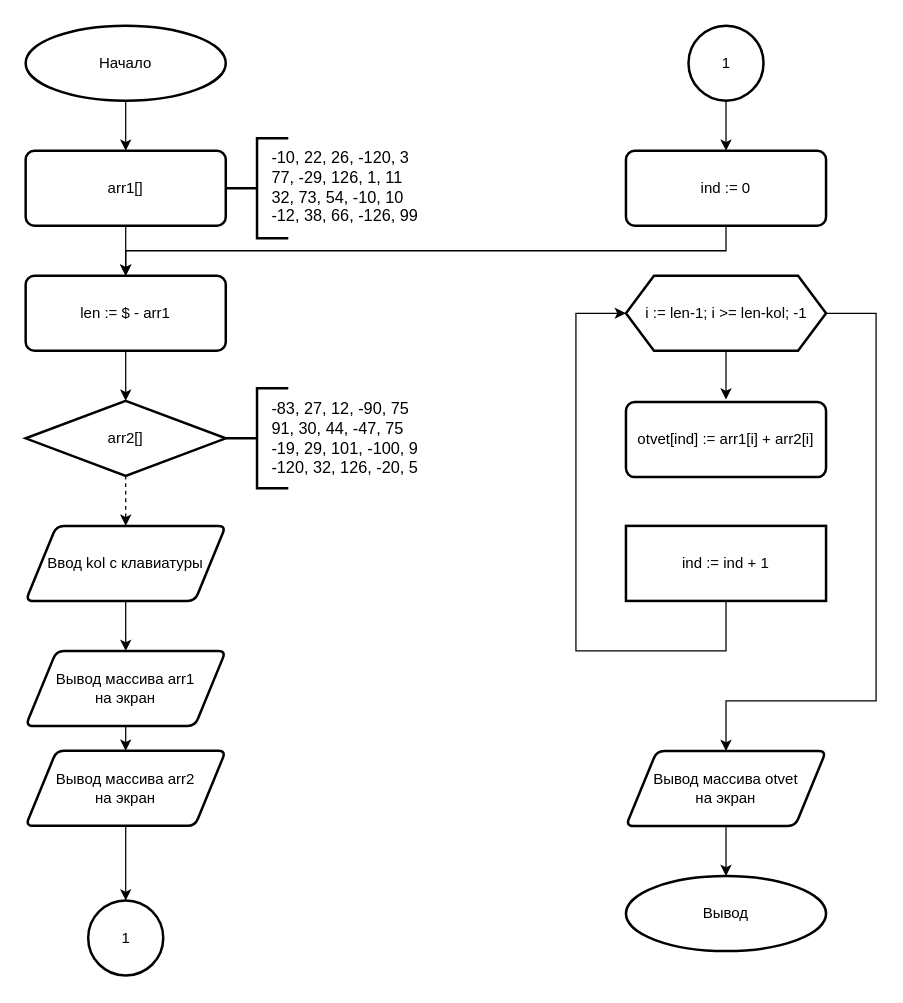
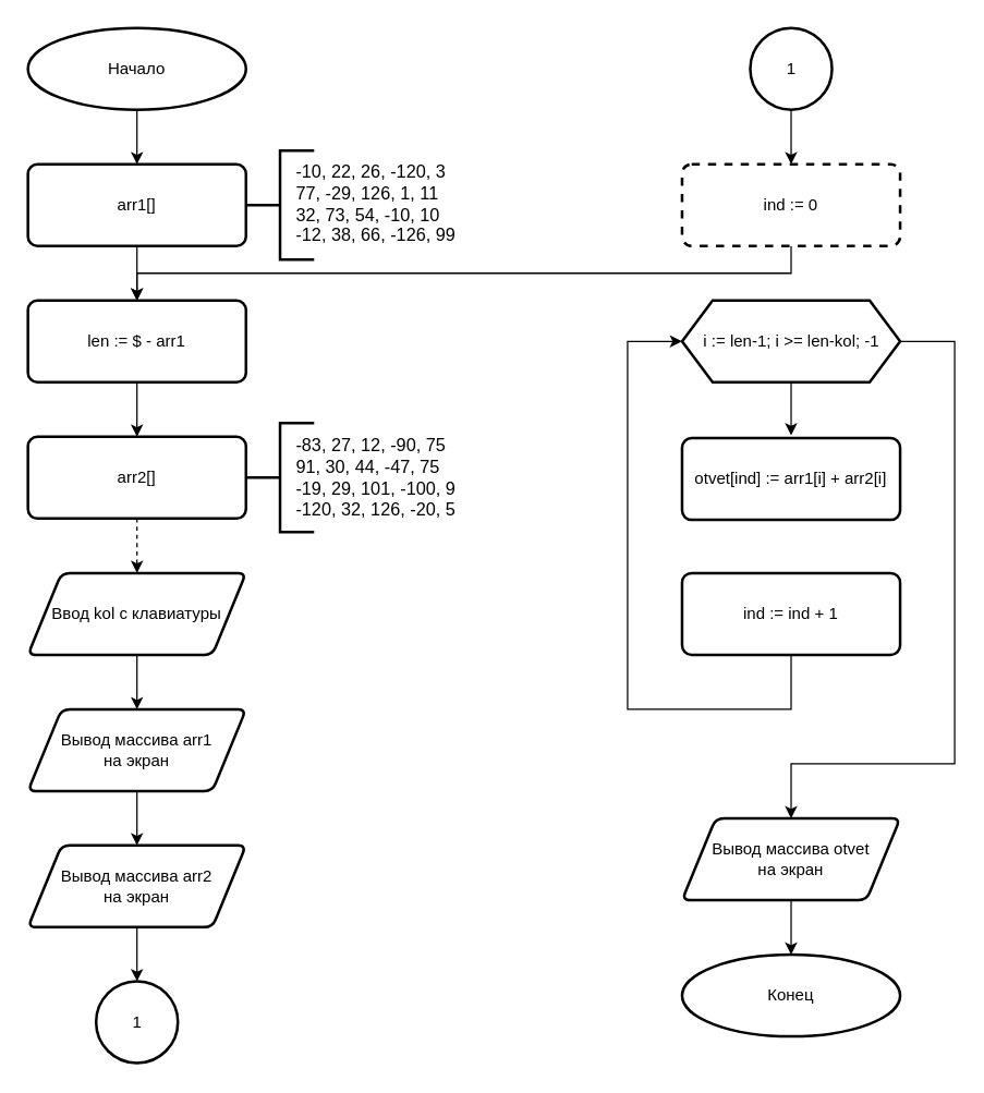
  <mxCell id="0" />
  <mxCell id="1" parent="0" />
  <mxCell id="2" style="edgeStyle=orthogonalEdgeStyle;rounded=0;orthogonalLoop=1;jettySize=auto;html=1;exitX=0.5;exitY=1;exitDx=0;exitDy=0;exitPerimeter=0;entryX=0.5;entryY=0;entryDx=0;entryDy=0;" parent="1" source="3" target="7" edge="1"><mxGeometry relative="1" as="geometry" /></mxCell>
  <mxCell id="3" value="Начало" style="strokeWidth=2;html=1;shape=mxgraph.flowchart.start_1;whiteSpace=wrap;" parent="1" vertex="1"><mxGeometry x="20" y="20" width="160" height="60" as="geometry" /></mxCell>
  <mxCell id="4" style="edgeStyle=orthogonalEdgeStyle;rounded=0;orthogonalLoop=1;jettySize=auto;html=1;exitX=0.5;exitY=1;exitDx=0;exitDy=0;entryX=0.5;entryY=0;entryDx=0;entryDy=0;" parent="1" source="5" edge="1"><mxGeometry relative="1" as="geometry"><mxPoint x="100" y="520" as="targetPoint" /></mxGeometry></mxCell>
  <mxCell id="5" value="Ввод kol с клавиатуры" style="shape=parallelogram;html=1;strokeWidth=2;perimeter=parallelogramPerimeter;whiteSpace=wrap;rounded=1;arcSize=12;size=0.154;" parent="1" vertex="1"><mxGeometry x="20" y="420" width="160" height="60" as="geometry" /></mxCell>
  <mxCell id="6" style="edgeStyle=orthogonalEdgeStyle;rounded=0;orthogonalLoop=1;jettySize=auto;html=1;exitX=0.5;exitY=1;exitDx=0;exitDy=0;entryX=0.5;entryY=0;entryDx=0;entryDy=0;" parent="1" source="7" target="15" edge="1"><mxGeometry relative="1" as="geometry" /></mxCell>
  <mxCell id="7" value="arr1[]" style="rounded=1;whiteSpace=wrap;html=1;absoluteArcSize=1;arcSize=14;strokeWidth=2;" parent="1" vertex="1"><mxGeometry x="20" y="120" width="160" height="60" as="geometry" /></mxCell>
  <mxCell id="8" style="edgeStyle=orthogonalEdgeStyle;rounded=0;orthogonalLoop=1;jettySize=auto;html=1;exitX=0.5;exitY=1;exitDx=0;exitDy=0;entryX=0.5;entryY=0;entryDx=0;entryDy=0;dashed=1;" parent="1" source="9" target="5" edge="1"><mxGeometry relative="1" as="geometry" /></mxCell>
- <mxCell id="9" value="arr2[]" style="rhombus;whiteSpace=wrap;html=1;absoluteArcSize=1;arcSize=14;strokeWidth=2;" parent="1" vertex="1"><mxGeometry x="20" y="320" width="160" height="60" as="geometry" /></mxCell>
+ <mxCell id="9" value="arr2[]" style="rounded=1;whiteSpace=wrap;html=1;absoluteArcSize=1;arcSize=14;strokeWidth=2;" parent="1" vertex="1"><mxGeometry x="20" y="320" width="160" height="60" as="geometry" /></mxCell>
  <mxCell id="10" value="" style="strokeWidth=2;html=1;shape=mxgraph.flowchart.annotation_2;align=left;labelPosition=right;pointerEvents=1;connectable=0;" parent="1" vertex="1"><mxGeometry x="180" y="110" width="50" height="80" as="geometry" /></mxCell>
  <mxCell id="11" value="&lt;span style=&quot;font-family: , &amp;#34;blinkmacsystemfont&amp;#34; , &amp;#34;roboto&amp;#34; , &amp;#34;open sans&amp;#34; , &amp;#34;helvetica neue&amp;#34; , &amp;#34;noto sans armenian&amp;#34; , &amp;#34;noto sans bengali&amp;#34; , &amp;#34;noto sans cherokee&amp;#34; , &amp;#34;noto sans devanagari&amp;#34; , &amp;#34;noto sans ethiopic&amp;#34; , &amp;#34;noto sans georgian&amp;#34; , &amp;#34;noto sans hebrew&amp;#34; , &amp;#34;noto sans kannada&amp;#34; , &amp;#34;noto sans khmer&amp;#34; , &amp;#34;noto sans lao&amp;#34; , &amp;#34;noto sans osmanya&amp;#34; , &amp;#34;noto sans tamil&amp;#34; , &amp;#34;noto sans telugu&amp;#34; , &amp;#34;noto sans thai&amp;#34; , sans-serif ; font-size: 13px ; white-space: normal ; background-color: rgb(255 , 255 , 255)&quot;&gt;-10, 22, 26, -120, 3&lt;/span&gt;&lt;br style=&quot;font-family: , &amp;#34;blinkmacsystemfont&amp;#34; , &amp;#34;roboto&amp;#34; , &amp;#34;open sans&amp;#34; , &amp;#34;helvetica neue&amp;#34; , &amp;#34;noto sans armenian&amp;#34; , &amp;#34;noto sans bengali&amp;#34; , &amp;#34;noto sans cherokee&amp;#34; , &amp;#34;noto sans devanagari&amp;#34; , &amp;#34;noto sans ethiopic&amp;#34; , &amp;#34;noto sans georgian&amp;#34; , &amp;#34;noto sans hebrew&amp;#34; , &amp;#34;noto sans kannada&amp;#34; , &amp;#34;noto sans khmer&amp;#34; , &amp;#34;noto sans lao&amp;#34; , &amp;#34;noto sans osmanya&amp;#34; , &amp;#34;noto sans tamil&amp;#34; , &amp;#34;noto sans telugu&amp;#34; , &amp;#34;noto sans thai&amp;#34; , sans-serif ; font-size: 13px ; white-space: normal ; background-color: rgb(255 , 255 , 255)&quot;&gt;&lt;span style=&quot;font-family: , &amp;#34;blinkmacsystemfont&amp;#34; , &amp;#34;roboto&amp;#34; , &amp;#34;open sans&amp;#34; , &amp;#34;helvetica neue&amp;#34; , &amp;#34;noto sans armenian&amp;#34; , &amp;#34;noto sans bengali&amp;#34; , &amp;#34;noto sans cherokee&amp;#34; , &amp;#34;noto sans devanagari&amp;#34; , &amp;#34;noto sans ethiopic&amp;#34; , &amp;#34;noto sans georgian&amp;#34; , &amp;#34;noto sans hebrew&amp;#34; , &amp;#34;noto sans kannada&amp;#34; , &amp;#34;noto sans khmer&amp;#34; , &amp;#34;noto sans lao&amp;#34; , &amp;#34;noto sans osmanya&amp;#34; , &amp;#34;noto sans tamil&amp;#34; , &amp;#34;noto sans telugu&amp;#34; , &amp;#34;noto sans thai&amp;#34; , sans-serif ; font-size: 13px ; white-space: normal ; background-color: rgb(255 , 255 , 255)&quot;&gt;77, -29, 126, 1, 11&lt;/span&gt;&lt;br style=&quot;font-family: , &amp;#34;blinkmacsystemfont&amp;#34; , &amp;#34;roboto&amp;#34; , &amp;#34;open sans&amp;#34; , &amp;#34;helvetica neue&amp;#34; , &amp;#34;noto sans armenian&amp;#34; , &amp;#34;noto sans bengali&amp;#34; , &amp;#34;noto sans cherokee&amp;#34; , &amp;#34;noto sans devanagari&amp;#34; , &amp;#34;noto sans ethiopic&amp;#34; , &amp;#34;noto sans georgian&amp;#34; , &amp;#34;noto sans hebrew&amp;#34; , &amp;#34;noto sans kannada&amp;#34; , &amp;#34;noto sans khmer&amp;#34; , &amp;#34;noto sans lao&amp;#34; , &amp;#34;noto sans osmanya&amp;#34; , &amp;#34;noto sans tamil&amp;#34; , &amp;#34;noto sans telugu&amp;#34; , &amp;#34;noto sans thai&amp;#34; , sans-serif ; font-size: 13px ; white-space: normal ; background-color: rgb(255 , 255 , 255)&quot;&gt;&lt;span style=&quot;font-family: , &amp;#34;blinkmacsystemfont&amp;#34; , &amp;#34;roboto&amp;#34; , &amp;#34;open sans&amp;#34; , &amp;#34;helvetica neue&amp;#34; , &amp;#34;noto sans armenian&amp;#34; , &amp;#34;noto sans bengali&amp;#34; , &amp;#34;noto sans cherokee&amp;#34; , &amp;#34;noto sans devanagari&amp;#34; , &amp;#34;noto sans ethiopic&amp;#34; , &amp;#34;noto sans georgian&amp;#34; , &amp;#34;noto sans hebrew&amp;#34; , &amp;#34;noto sans kannada&amp;#34; , &amp;#34;noto sans khmer&amp;#34; , &amp;#34;noto sans lao&amp;#34; , &amp;#34;noto sans osmanya&amp;#34; , &amp;#34;noto sans tamil&amp;#34; , &amp;#34;noto sans telugu&amp;#34; , &amp;#34;noto sans thai&amp;#34; , sans-serif ; font-size: 13px ; white-space: normal ; background-color: rgb(255 , 255 , 255)&quot;&gt;32, 73, 54, -10, 10&lt;/span&gt;&lt;br style=&quot;font-family: , &amp;#34;blinkmacsystemfont&amp;#34; , &amp;#34;roboto&amp;#34; , &amp;#34;open sans&amp;#34; , &amp;#34;helvetica neue&amp;#34; , &amp;#34;noto sans armenian&amp;#34; , &amp;#34;noto sans bengali&amp;#34; , &amp;#34;noto sans cherokee&amp;#34; , &amp;#34;noto sans devanagari&amp;#34; , &amp;#34;noto sans ethiopic&amp;#34; , &amp;#34;noto sans georgian&amp;#34; , &amp;#34;noto sans hebrew&amp;#34; , &amp;#34;noto sans kannada&amp;#34; , &amp;#34;noto sans khmer&amp;#34; , &amp;#34;noto sans lao&amp;#34; , &amp;#34;noto sans osmanya&amp;#34; , &amp;#34;noto sans tamil&amp;#34; , &amp;#34;noto sans telugu&amp;#34; , &amp;#34;noto sans thai&amp;#34; , sans-serif ; font-size: 13px ; white-space: normal ; background-color: rgb(255 , 255 , 255)&quot;&gt;&lt;span style=&quot;font-family: , &amp;#34;blinkmacsystemfont&amp;#34; , &amp;#34;roboto&amp;#34; , &amp;#34;open sans&amp;#34; , &amp;#34;helvetica neue&amp;#34; , &amp;#34;noto sans armenian&amp;#34; , &amp;#34;noto sans bengali&amp;#34; , &amp;#34;noto sans cherokee&amp;#34; , &amp;#34;noto sans devanagari&amp;#34; , &amp;#34;noto sans ethiopic&amp;#34; , &amp;#34;noto sans georgian&amp;#34; , &amp;#34;noto sans hebrew&amp;#34; , &amp;#34;noto sans kannada&amp;#34; , &amp;#34;noto sans khmer&amp;#34; , &amp;#34;noto sans lao&amp;#34; , &amp;#34;noto sans osmanya&amp;#34; , &amp;#34;noto sans tamil&amp;#34; , &amp;#34;noto sans telugu&amp;#34; , &amp;#34;noto sans thai&amp;#34; , sans-serif ; font-size: 13px ; white-space: normal ; background-color: rgb(255 , 255 , 255)&quot;&gt;-12, 38, 66, -126, 99&lt;/span&gt;" style="text;html=1;strokeColor=none;fillColor=none;align=left;verticalAlign=middle;whiteSpace=wrap;rounded=0;" parent="1" vertex="1"><mxGeometry x="215" y="114" width="145" height="70" as="geometry" /></mxCell>
  <mxCell id="12" value="" style="strokeWidth=2;html=1;shape=mxgraph.flowchart.annotation_2;align=left;labelPosition=right;pointerEvents=1;connectable=0;" parent="1" vertex="1"><mxGeometry x="180" y="310" width="50" height="80" as="geometry" /></mxCell>
  <mxCell id="13" value="&lt;span style=&quot;font-family: , &amp;#34;blinkmacsystemfont&amp;#34; , &amp;#34;roboto&amp;#34; , &amp;#34;open sans&amp;#34; , &amp;#34;helvetica neue&amp;#34; , &amp;#34;noto sans armenian&amp;#34; , &amp;#34;noto sans bengali&amp;#34; , &amp;#34;noto sans cherokee&amp;#34; , &amp;#34;noto sans devanagari&amp;#34; , &amp;#34;noto sans ethiopic&amp;#34; , &amp;#34;noto sans georgian&amp;#34; , &amp;#34;noto sans hebrew&amp;#34; , &amp;#34;noto sans kannada&amp;#34; , &amp;#34;noto sans khmer&amp;#34; , &amp;#34;noto sans lao&amp;#34; , &amp;#34;noto sans osmanya&amp;#34; , &amp;#34;noto sans tamil&amp;#34; , &amp;#34;noto sans telugu&amp;#34; , &amp;#34;noto sans thai&amp;#34; , sans-serif ; font-size: 13px ; background-color: rgb(255 , 255 , 255)&quot;&gt;-83, 27, 12, -90, 75&lt;/span&gt;&lt;br style=&quot;font-family: , &amp;#34;blinkmacsystemfont&amp;#34; , &amp;#34;roboto&amp;#34; , &amp;#34;open sans&amp;#34; , &amp;#34;helvetica neue&amp;#34; , &amp;#34;noto sans armenian&amp;#34; , &amp;#34;noto sans bengali&amp;#34; , &amp;#34;noto sans cherokee&amp;#34; , &amp;#34;noto sans devanagari&amp;#34; , &amp;#34;noto sans ethiopic&amp;#34; , &amp;#34;noto sans georgian&amp;#34; , &amp;#34;noto sans hebrew&amp;#34; , &amp;#34;noto sans kannada&amp;#34; , &amp;#34;noto sans khmer&amp;#34; , &amp;#34;noto sans lao&amp;#34; , &amp;#34;noto sans osmanya&amp;#34; , &amp;#34;noto sans tamil&amp;#34; , &amp;#34;noto sans telugu&amp;#34; , &amp;#34;noto sans thai&amp;#34; , sans-serif ; font-size: 13px ; background-color: rgb(255 , 255 , 255)&quot;&gt;&lt;span style=&quot;font-family: , &amp;#34;blinkmacsystemfont&amp;#34; , &amp;#34;roboto&amp;#34; , &amp;#34;open sans&amp;#34; , &amp;#34;helvetica neue&amp;#34; , &amp;#34;noto sans armenian&amp;#34; , &amp;#34;noto sans bengali&amp;#34; , &amp;#34;noto sans cherokee&amp;#34; , &amp;#34;noto sans devanagari&amp;#34; , &amp;#34;noto sans ethiopic&amp;#34; , &amp;#34;noto sans georgian&amp;#34; , &amp;#34;noto sans hebrew&amp;#34; , &amp;#34;noto sans kannada&amp;#34; , &amp;#34;noto sans khmer&amp;#34; , &amp;#34;noto sans lao&amp;#34; , &amp;#34;noto sans osmanya&amp;#34; , &amp;#34;noto sans tamil&amp;#34; , &amp;#34;noto sans telugu&amp;#34; , &amp;#34;noto sans thai&amp;#34; , sans-serif ; font-size: 13px ; background-color: rgb(255 , 255 , 255)&quot;&gt;91, 30, 44, -47, 75&lt;/span&gt;&lt;br style=&quot;font-family: , &amp;#34;blinkmacsystemfont&amp;#34; , &amp;#34;roboto&amp;#34; , &amp;#34;open sans&amp;#34; , &amp;#34;helvetica neue&amp;#34; , &amp;#34;noto sans armenian&amp;#34; , &amp;#34;noto sans bengali&amp;#34; , &amp;#34;noto sans cherokee&amp;#34; , &amp;#34;noto sans devanagari&amp;#34; , &amp;#34;noto sans ethiopic&amp;#34; , &amp;#34;noto sans georgian&amp;#34; , &amp;#34;noto sans hebrew&amp;#34; , &amp;#34;noto sans kannada&amp;#34; , &amp;#34;noto sans khmer&amp;#34; , &amp;#34;noto sans lao&amp;#34; , &amp;#34;noto sans osmanya&amp;#34; , &amp;#34;noto sans tamil&amp;#34; , &amp;#34;noto sans telugu&amp;#34; , &amp;#34;noto sans thai&amp;#34; , sans-serif ; font-size: 13px ; background-color: rgb(255 , 255 , 255)&quot;&gt;&lt;span style=&quot;font-family: , &amp;#34;blinkmacsystemfont&amp;#34; , &amp;#34;roboto&amp;#34; , &amp;#34;open sans&amp;#34; , &amp;#34;helvetica neue&amp;#34; , &amp;#34;noto sans armenian&amp;#34; , &amp;#34;noto sans bengali&amp;#34; , &amp;#34;noto sans cherokee&amp;#34; , &amp;#34;noto sans devanagari&amp;#34; , &amp;#34;noto sans ethiopic&amp;#34; , &amp;#34;noto sans georgian&amp;#34; , &amp;#34;noto sans hebrew&amp;#34; , &amp;#34;noto sans kannada&amp;#34; , &amp;#34;noto sans khmer&amp;#34; , &amp;#34;noto sans lao&amp;#34; , &amp;#34;noto sans osmanya&amp;#34; , &amp;#34;noto sans tamil&amp;#34; , &amp;#34;noto sans telugu&amp;#34; , &amp;#34;noto sans thai&amp;#34; , sans-serif ; font-size: 13px ; background-color: rgb(255 , 255 , 255)&quot;&gt;-19, 29, 101, -100, 9&lt;/span&gt;&lt;br style=&quot;font-family: , &amp;#34;blinkmacsystemfont&amp;#34; , &amp;#34;roboto&amp;#34; , &amp;#34;open sans&amp;#34; , &amp;#34;helvetica neue&amp;#34; , &amp;#34;noto sans armenian&amp;#34; , &amp;#34;noto sans bengali&amp;#34; , &amp;#34;noto sans cherokee&amp;#34; , &amp;#34;noto sans devanagari&amp;#34; , &amp;#34;noto sans ethiopic&amp;#34; , &amp;#34;noto sans georgian&amp;#34; , &amp;#34;noto sans hebrew&amp;#34; , &amp;#34;noto sans kannada&amp;#34; , &amp;#34;noto sans khmer&amp;#34; , &amp;#34;noto sans lao&amp;#34; , &amp;#34;noto sans osmanya&amp;#34; , &amp;#34;noto sans tamil&amp;#34; , &amp;#34;noto sans telugu&amp;#34; , &amp;#34;noto sans thai&amp;#34; , sans-serif ; font-size: 13px ; background-color: rgb(255 , 255 , 255)&quot;&gt;&lt;span style=&quot;font-family: , &amp;#34;blinkmacsystemfont&amp;#34; , &amp;#34;roboto&amp;#34; , &amp;#34;open sans&amp;#34; , &amp;#34;helvetica neue&amp;#34; , &amp;#34;noto sans armenian&amp;#34; , &amp;#34;noto sans bengali&amp;#34; , &amp;#34;noto sans cherokee&amp;#34; , &amp;#34;noto sans devanagari&amp;#34; , &amp;#34;noto sans ethiopic&amp;#34; , &amp;#34;noto sans georgian&amp;#34; , &amp;#34;noto sans hebrew&amp;#34; , &amp;#34;noto sans kannada&amp;#34; , &amp;#34;noto sans khmer&amp;#34; , &amp;#34;noto sans lao&amp;#34; , &amp;#34;noto sans osmanya&amp;#34; , &amp;#34;noto sans tamil&amp;#34; , &amp;#34;noto sans telugu&amp;#34; , &amp;#34;noto sans thai&amp;#34; , sans-serif ; font-size: 13px ; background-color: rgb(255 , 255 , 255)&quot;&gt;-120, 32, 126, -20, 5&lt;/span&gt;" style="text;html=1;strokeColor=none;fillColor=none;align=left;verticalAlign=middle;whiteSpace=wrap;rounded=0;" parent="1" vertex="1"><mxGeometry x="215" y="315" width="135" height="70" as="geometry" /></mxCell>
  <mxCell id="14" style="edgeStyle=orthogonalEdgeStyle;rounded=0;orthogonalLoop=1;jettySize=auto;html=1;exitX=0.5;exitY=1;exitDx=0;exitDy=0;entryX=0.5;entryY=0;entryDx=0;entryDy=0;" parent="1" source="15" target="9" edge="1"><mxGeometry relative="1" as="geometry" /></mxCell>
  <mxCell id="15" value="len := $ - arr1" style="rounded=1;whiteSpace=wrap;html=1;absoluteArcSize=1;arcSize=14;strokeWidth=2;" parent="1" vertex="1"><mxGeometry x="20" y="220" width="160" height="60" as="geometry" /></mxCell>
  <mxCell id="16" style="edgeStyle=orthogonalEdgeStyle;rounded=0;orthogonalLoop=1;jettySize=auto;html=1;exitX=0.5;exitY=1;exitDx=0;exitDy=0;entryX=0.5;entryY=0;entryDx=0;entryDy=0;" edge="1" parent="1" source="17" target="19"><mxGeometry relative="1" as="geometry" /></mxCell>
  <mxCell id="17" value="Вывод массива arr1&lt;br&gt;на экран" style="shape=parallelogram;html=1;strokeWidth=2;perimeter=parallelogramPerimeter;whiteSpace=wrap;rounded=1;arcSize=12;size=0.154;" parent="1" vertex="1"><mxGeometry x="20" y="520" width="160" height="60" as="geometry" /></mxCell>
  <mxCell id="18" style="edgeStyle=orthogonalEdgeStyle;rounded=0;orthogonalLoop=1;jettySize=auto;html=1;exitX=0.5;exitY=1;exitDx=0;exitDy=0;entryX=0.5;entryY=0;entryDx=0;entryDy=0;entryPerimeter=0;" edge="1" parent="1" source="19" target="20"><mxGeometry relative="1" as="geometry" /></mxCell>
- <mxCell id="19" value="Вывод массива arr2&lt;br&gt;на экран" style="shape=parallelogram;html=1;strokeWidth=2;perimeter=parallelogramPerimeter;whiteSpace=wrap;rounded=1;arcSize=12;size=0.154;" parent="1" vertex="1"><mxGeometry x="20" y="599.857" width="160" height="60" as="geometry" /></mxCell>
+ <mxCell id="19" value="Вывод массива arr2&lt;br&gt;на экран" style="shape=parallelogram;html=1;strokeWidth=2;perimeter=parallelogramPerimeter;whiteSpace=wrap;rounded=1;arcSize=12;size=0.154;" parent="1" vertex="1"><mxGeometry x="20" y="619.857" width="160" height="60" as="geometry" /></mxCell>
  <mxCell id="20" value="1" style="verticalLabelPosition=middle;verticalAlign=middle;html=1;strokeWidth=2;shape=mxgraph.flowchart.on-page_reference;labelPosition=center;align=center;" parent="1" vertex="1"><mxGeometry x="70" y="719.5" width="60" height="60" as="geometry" /></mxCell>
  <mxCell id="21" style="edgeStyle=orthogonalEdgeStyle;rounded=0;orthogonalLoop=1;jettySize=auto;html=1;exitX=0.5;exitY=1;exitDx=0;exitDy=0;exitPerimeter=0;entryX=0.5;entryY=0;entryDx=0;entryDy=0;" parent="1" source="22" target="31" edge="1"><mxGeometry relative="1" as="geometry" /></mxCell>
  <mxCell id="22" value="1" style="verticalLabelPosition=middle;verticalAlign=middle;html=1;strokeWidth=2;shape=mxgraph.flowchart.on-page_reference;labelPosition=center;align=center;" parent="1" vertex="1"><mxGeometry x="550" y="20" width="60" height="60" as="geometry" /></mxCell>
  <mxCell id="23" style="edgeStyle=orthogonalEdgeStyle;rounded=0;orthogonalLoop=1;jettySize=auto;html=1;exitX=0.5;exitY=1;exitDx=0;exitDy=0;entryX=0.5;entryY=0;entryDx=0;entryDy=0;" parent="1" source="25" edge="1"><mxGeometry relative="1" as="geometry"><mxPoint x="580" y="319" as="targetPoint" /></mxGeometry></mxCell>
  <mxCell id="24" style="edgeStyle=orthogonalEdgeStyle;rounded=0;orthogonalLoop=1;jettySize=auto;html=1;exitX=1;exitY=0.5;exitDx=0;exitDy=0;entryX=0.5;entryY=0;entryDx=0;entryDy=0;" parent="1" source="25" edge="1"><mxGeometry relative="1" as="geometry"><Array as="points"><mxPoint x="700" y="250" /><mxPoint x="700" y="560" /><mxPoint x="580" y="560" /></Array><mxPoint x="580" y="600" as="targetPoint" /></mxGeometry></mxCell>
  <mxCell id="25" value="i := len-1; i &amp;gt;= len-kol; -1" style="verticalLabelPosition=middle;verticalAlign=middle;html=1;strokeWidth=2;shape=hexagon;perimeter=hexagonPerimeter2;arcSize=6;size=0.14;labelPosition=center;align=center;" parent="1" vertex="1"><mxGeometry x="500" y="220" width="160" height="60" as="geometry" /></mxCell>
- <mxCell id="26" value="Вывод" style="strokeWidth=2;html=1;shape=mxgraph.flowchart.start_1;whiteSpace=wrap;" parent="1" vertex="1"><mxGeometry x="500" y="700" width="160" height="60" as="geometry" /></mxCell>
+ <mxCell id="26" value="Конец" style="strokeWidth=2;html=1;shape=mxgraph.flowchart.start_1;whiteSpace=wrap;" parent="1" vertex="1"><mxGeometry x="500" y="700" width="160" height="60" as="geometry" /></mxCell>
  <mxCell id="27" value="otvet[ind] := arr1[i] + arr2[i]" style="rounded=1;whiteSpace=wrap;html=1;absoluteArcSize=1;arcSize=14;strokeWidth=2;" parent="1" vertex="1"><mxGeometry x="500" y="321" width="160" height="60" as="geometry" /></mxCell>
  <mxCell id="28" style="edgeStyle=orthogonalEdgeStyle;rounded=0;orthogonalLoop=1;jettySize=auto;html=1;exitX=0.5;exitY=1;exitDx=0;exitDy=0;entryX=0.5;entryY=0;entryDx=0;entryDy=0;entryPerimeter=0;" parent="1" source="29" target="26" edge="1"><mxGeometry relative="1" as="geometry" /></mxCell>
  <mxCell id="29" value="Вывод массива&amp;nbsp;otvet&lt;br&gt;на экран" style="shape=parallelogram;html=1;strokeWidth=2;perimeter=parallelogramPerimeter;whiteSpace=wrap;rounded=1;arcSize=12;size=0.154;" parent="1" vertex="1"><mxGeometry x="500" y="600" width="160" height="60" as="geometry" /></mxCell>
  <mxCell id="30" style="edgeStyle=orthogonalEdgeStyle;rounded=0;orthogonalLoop=1;jettySize=auto;html=1;exitX=0.5;exitY=1;exitDx=0;exitDy=0;" parent="1" source="31" target="15" edge="1"><mxGeometry relative="1" as="geometry" /></mxCell>
- <mxCell id="31" value="ind := 0" style="rounded=1;whiteSpace=wrap;html=1;absoluteArcSize=1;arcSize=14;strokeWidth=2;" parent="1" vertex="1"><mxGeometry x="500" y="120" width="160" height="60" as="geometry" /></mxCell>
+ <mxCell id="31" value="ind := 0" style="rounded=1;whiteSpace=wrap;html=1;absoluteArcSize=1;arcSize=14;strokeWidth=2;dashed=1;" parent="1" vertex="1"><mxGeometry x="500" y="120" width="160" height="60" as="geometry" /></mxCell>
  <mxCell id="32" style="edgeStyle=orthogonalEdgeStyle;rounded=0;orthogonalLoop=1;jettySize=auto;html=1;exitX=0.5;exitY=1;exitDx=0;exitDy=0;entryX=0;entryY=0.5;entryDx=0;entryDy=0;" parent="1" source="33" target="25" edge="1"><mxGeometry relative="1" as="geometry"><Array as="points"><mxPoint x="580" y="520" /><mxPoint x="460" y="520" /><mxPoint x="460" y="250" /></Array></mxGeometry></mxCell>
- <mxCell id="33" value="ind := ind + 1" style="whiteSpace=wrap;html=1;absoluteArcSize=1;arcSize=14;strokeWidth=2;rounded=0;" parent="1" vertex="1"><mxGeometry x="500" y="420" width="160" height="60" as="geometry" /></mxCell>
+ <mxCell id="33" value="ind := ind + 1" style="rounded=1;whiteSpace=wrap;html=1;absoluteArcSize=1;arcSize=14;strokeWidth=2;" parent="1" vertex="1"><mxGeometry x="500" y="420" width="160" height="60" as="geometry" /></mxCell>
